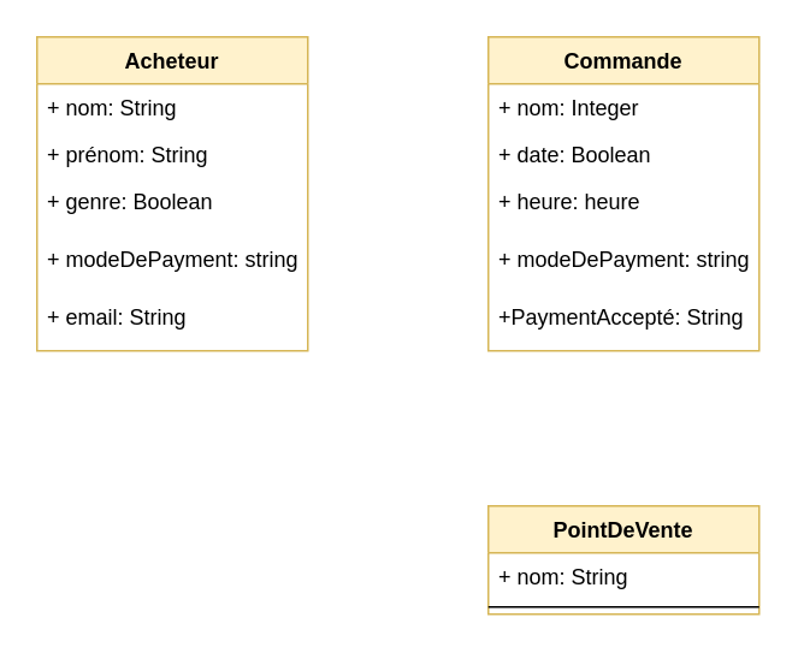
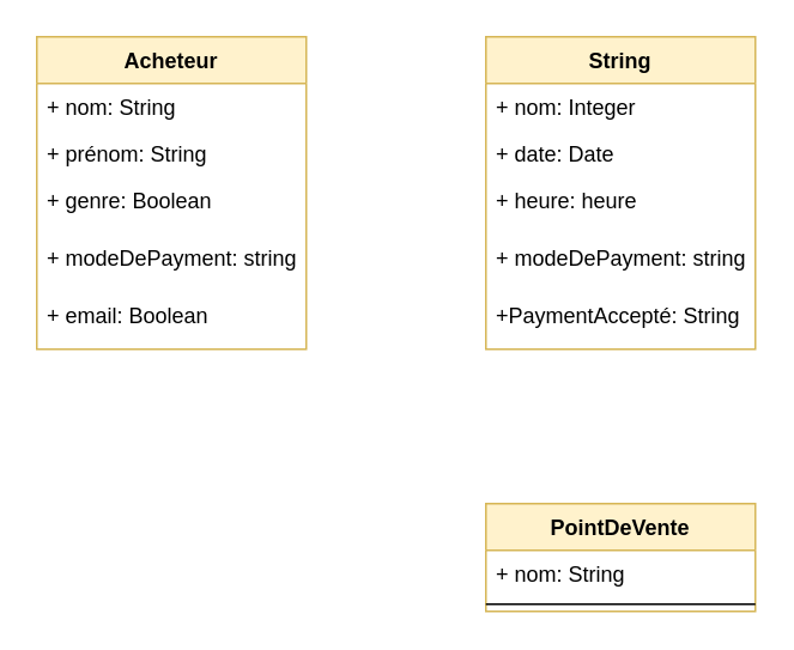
  <mxCell id="0" />
  <mxCell id="1" parent="0" />
- <mxCell id="2" value="Commande" style="swimlane;fontStyle=1;childLayout=stackLayout;horizontal=1;startSize=26;fillColor=#fff2cc;horizontalStack=0;resizeParent=1;resizeParentMax=0;resizeLast=0;collapsible=1;marginBottom=0;strokeColor=#d6b656;" vertex="1" parent="1"><mxGeometry x="270" y="20" width="150" height="174" as="geometry" /></mxCell>
+ <mxCell id="2" value="String" style="swimlane;fontStyle=1;childLayout=stackLayout;horizontal=1;startSize=26;fillColor=#fff2cc;horizontalStack=0;resizeParent=1;resizeParentMax=0;resizeLast=0;collapsible=1;marginBottom=0;strokeColor=#d6b656;" vertex="1" parent="1"><mxGeometry x="270" y="20" width="150" height="174" as="geometry" /></mxCell>
  <mxCell id="3" value="+ nom: Integer" style="text;strokeColor=none;fillColor=none;align=left;verticalAlign=top;spacingLeft=4;spacingRight=4;overflow=hidden;rotatable=0;points=[[0,0.5],[1,0.5]];portConstraint=eastwest;" vertex="1" parent="2"><mxGeometry y="26" width="150" height="26" as="geometry" /></mxCell>
- <mxCell id="4" value="+ date: Boolean" style="text;strokeColor=none;fillColor=none;align=left;verticalAlign=top;spacingLeft=4;spacingRight=4;overflow=hidden;rotatable=0;points=[[0,0.5],[1,0.5]];portConstraint=eastwest;" vertex="1" parent="2"><mxGeometry y="52" width="150" height="26" as="geometry" /></mxCell>
+ <mxCell id="4" value="+ date: Date" style="text;strokeColor=none;fillColor=none;align=left;verticalAlign=top;spacingLeft=4;spacingRight=4;overflow=hidden;rotatable=0;points=[[0,0.5],[1,0.5]];portConstraint=eastwest;" vertex="1" parent="2"><mxGeometry y="52" width="150" height="26" as="geometry" /></mxCell>
  <mxCell id="5" value="+ heure: heure" style="text;strokeColor=none;fillColor=none;align=left;verticalAlign=top;spacingLeft=4;spacingRight=4;overflow=hidden;rotatable=0;points=[[0,0.5],[1,0.5]];portConstraint=eastwest;" vertex="1" parent="2"><mxGeometry y="78" width="150" height="32" as="geometry" /></mxCell>
  <mxCell id="6" value="+ modeDePayment: string" style="text;strokeColor=none;fillColor=none;align=left;verticalAlign=top;spacingLeft=4;spacingRight=4;overflow=hidden;rotatable=0;points=[[0,0.5],[1,0.5]];portConstraint=eastwest;" vertex="1" parent="2"><mxGeometry y="110" width="150" height="32" as="geometry" /></mxCell>
  <mxCell id="7" value="+PaymentAccepté: String" style="text;strokeColor=none;fillColor=none;align=left;verticalAlign=top;spacingLeft=4;spacingRight=4;overflow=hidden;rotatable=0;points=[[0,0.5],[1,0.5]];portConstraint=eastwest;" vertex="1" parent="2"><mxGeometry y="142" width="150" height="32" as="geometry" /></mxCell>
  <mxCell id="8" value="Acheteur" style="swimlane;fontStyle=1;childLayout=stackLayout;horizontal=1;startSize=26;fillColor=#fff2cc;horizontalStack=0;resizeParent=1;resizeParentMax=0;resizeLast=0;collapsible=1;marginBottom=0;strokeColor=#d6b656;" vertex="1" parent="1"><mxGeometry x="20" y="20" width="150" height="174" as="geometry" /></mxCell>
  <mxCell id="9" value="+ nom: String" style="text;strokeColor=none;fillColor=none;align=left;verticalAlign=top;spacingLeft=4;spacingRight=4;overflow=hidden;rotatable=0;points=[[0,0.5],[1,0.5]];portConstraint=eastwest;" vertex="1" parent="8"><mxGeometry y="26" width="150" height="26" as="geometry" /></mxCell>
  <mxCell id="10" value="+ prénom: String" style="text;strokeColor=none;fillColor=none;align=left;verticalAlign=top;spacingLeft=4;spacingRight=4;overflow=hidden;rotatable=0;points=[[0,0.5],[1,0.5]];portConstraint=eastwest;" vertex="1" parent="8"><mxGeometry y="52" width="150" height="26" as="geometry" /></mxCell>
  <mxCell id="11" value="+ genre: Boolean" style="text;strokeColor=none;fillColor=none;align=left;verticalAlign=top;spacingLeft=4;spacingRight=4;overflow=hidden;rotatable=0;points=[[0,0.5],[1,0.5]];portConstraint=eastwest;" vertex="1" parent="8"><mxGeometry y="78" width="150" height="32" as="geometry" /></mxCell>
  <mxCell id="12" value="+ modeDePayment: string" style="text;strokeColor=none;fillColor=none;align=left;verticalAlign=top;spacingLeft=4;spacingRight=4;overflow=hidden;rotatable=0;points=[[0,0.5],[1,0.5]];portConstraint=eastwest;" vertex="1" parent="8"><mxGeometry y="110" width="150" height="32" as="geometry" /></mxCell>
- <mxCell id="13" value="+ email: String" style="text;strokeColor=none;fillColor=none;align=left;verticalAlign=top;spacingLeft=4;spacingRight=4;overflow=hidden;rotatable=0;points=[[0,0.5],[1,0.5]];portConstraint=eastwest;" vertex="1" parent="8"><mxGeometry y="142" width="150" height="32" as="geometry" /></mxCell>
+ <mxCell id="13" value="+ email: Boolean" style="text;strokeColor=none;fillColor=none;align=left;verticalAlign=top;spacingLeft=4;spacingRight=4;overflow=hidden;rotatable=0;points=[[0,0.5],[1,0.5]];portConstraint=eastwest;" vertex="1" parent="8"><mxGeometry y="142" width="150" height="32" as="geometry" /></mxCell>
  <mxCell id="14" value="PointDeVente" style="swimlane;fontStyle=1;align=center;verticalAlign=top;childLayout=stackLayout;horizontal=1;startSize=26;horizontalStack=0;resizeParent=1;resizeParentMax=0;resizeLast=0;collapsible=1;marginBottom=0;fillColor=#fff2cc;strokeColor=#d6b656;" vertex="1" parent="1"><mxGeometry x="270" y="280" width="150" height="60" as="geometry" /></mxCell>
  <mxCell id="15" value="+ nom: String" style="text;strokeColor=none;fillColor=none;align=left;verticalAlign=top;spacingLeft=4;spacingRight=4;overflow=hidden;rotatable=0;points=[[0,0.5],[1,0.5]];portConstraint=eastwest;" vertex="1" parent="14"><mxGeometry y="26" width="150" height="26" as="geometry" /></mxCell>
  <mxCell id="16" value="" style="line;strokeWidth=1;fillColor=none;align=left;verticalAlign=middle;spacingTop=-1;spacingLeft=3;spacingRight=3;rotatable=0;labelPosition=right;points=[];portConstraint=eastwest;" vertex="1" parent="14"><mxGeometry y="52" width="150" height="8" as="geometry" /></mxCell>
